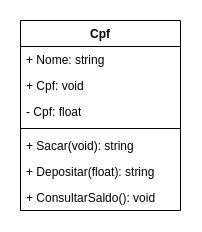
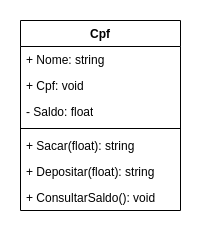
  <mxCell id="0" />
  <mxCell id="1" parent="0" />
  <mxCell id="2" value="Cpf&lt;div&gt;&lt;br&gt;&lt;/div&gt;" style="swimlane;fontStyle=1;align=center;verticalAlign=top;childLayout=stackLayout;horizontal=1;startSize=26;horizontalStack=0;resizeParent=1;resizeParentMax=0;resizeLast=0;collapsible=1;marginBottom=0;whiteSpace=wrap;html=1;" vertex="1" parent="1"><mxGeometry x="20" y="20" width="160" height="190" as="geometry" /></mxCell>
  <mxCell id="3" value="+ Nome: string" style="text;strokeColor=none;fillColor=none;align=left;verticalAlign=top;spacingLeft=4;spacingRight=4;overflow=hidden;rotatable=0;points=[[0,0.5],[1,0.5]];portConstraint=eastwest;whiteSpace=wrap;html=1;" vertex="1" parent="2"><mxGeometry y="26" width="160" height="26" as="geometry" /></mxCell>
  <mxCell id="4" value="+ Cpf: void" style="text;strokeColor=none;fillColor=none;align=left;verticalAlign=top;spacingLeft=4;spacingRight=4;overflow=hidden;rotatable=0;points=[[0,0.5],[1,0.5]];portConstraint=eastwest;whiteSpace=wrap;html=1;" vertex="1" parent="2"><mxGeometry y="52" width="160" height="26" as="geometry" /></mxCell>
- <mxCell id="5" value="- Cpf: float" style="text;strokeColor=none;fillColor=none;align=left;verticalAlign=top;spacingLeft=4;spacingRight=4;overflow=hidden;rotatable=0;points=[[0,0.5],[1,0.5]];portConstraint=eastwest;whiteSpace=wrap;html=1;" vertex="1" parent="2"><mxGeometry y="78" width="160" height="26" as="geometry" /></mxCell>
+ <mxCell id="5" value="- Saldo: float" style="text;strokeColor=none;fillColor=none;align=left;verticalAlign=top;spacingLeft=4;spacingRight=4;overflow=hidden;rotatable=0;points=[[0,0.5],[1,0.5]];portConstraint=eastwest;whiteSpace=wrap;html=1;" vertex="1" parent="2"><mxGeometry y="78" width="160" height="26" as="geometry" /></mxCell>
  <mxCell id="6" value="" style="line;strokeWidth=1;fillColor=none;align=left;verticalAlign=middle;spacingTop=-1;spacingLeft=3;spacingRight=3;rotatable=0;labelPosition=right;points=[];portConstraint=eastwest;strokeColor=inherit;" vertex="1" parent="2"><mxGeometry y="104" width="160" height="8" as="geometry" /></mxCell>
- <mxCell id="7" value="+ Sacar(void): string" style="text;strokeColor=none;fillColor=none;align=left;verticalAlign=top;spacingLeft=4;spacingRight=4;overflow=hidden;rotatable=0;points=[[0,0.5],[1,0.5]];portConstraint=eastwest;whiteSpace=wrap;html=1;" vertex="1" parent="2"><mxGeometry y="112" width="160" height="26" as="geometry" /></mxCell>
+ <mxCell id="7" value="+ Sacar(float): string" style="text;strokeColor=none;fillColor=none;align=left;verticalAlign=top;spacingLeft=4;spacingRight=4;overflow=hidden;rotatable=0;points=[[0,0.5],[1,0.5]];portConstraint=eastwest;whiteSpace=wrap;html=1;" vertex="1" parent="2"><mxGeometry y="112" width="160" height="26" as="geometry" /></mxCell>
  <mxCell id="8" value="+ Depositar(float): string" style="text;strokeColor=none;fillColor=none;align=left;verticalAlign=top;spacingLeft=4;spacingRight=4;overflow=hidden;rotatable=0;points=[[0,0.5],[1,0.5]];portConstraint=eastwest;whiteSpace=wrap;html=1;" vertex="1" parent="2"><mxGeometry y="138" width="160" height="26" as="geometry" /></mxCell>
  <mxCell id="9" value="+ ConsultarSaldo(): void&lt;div&gt;&lt;br&gt;&lt;/div&gt;" style="text;strokeColor=none;fillColor=none;align=left;verticalAlign=top;spacingLeft=4;spacingRight=4;overflow=hidden;rotatable=0;points=[[0,0.5],[1,0.5]];portConstraint=eastwest;whiteSpace=wrap;html=1;" vertex="1" parent="2"><mxGeometry y="164" width="160" height="26" as="geometry" /></mxCell>
